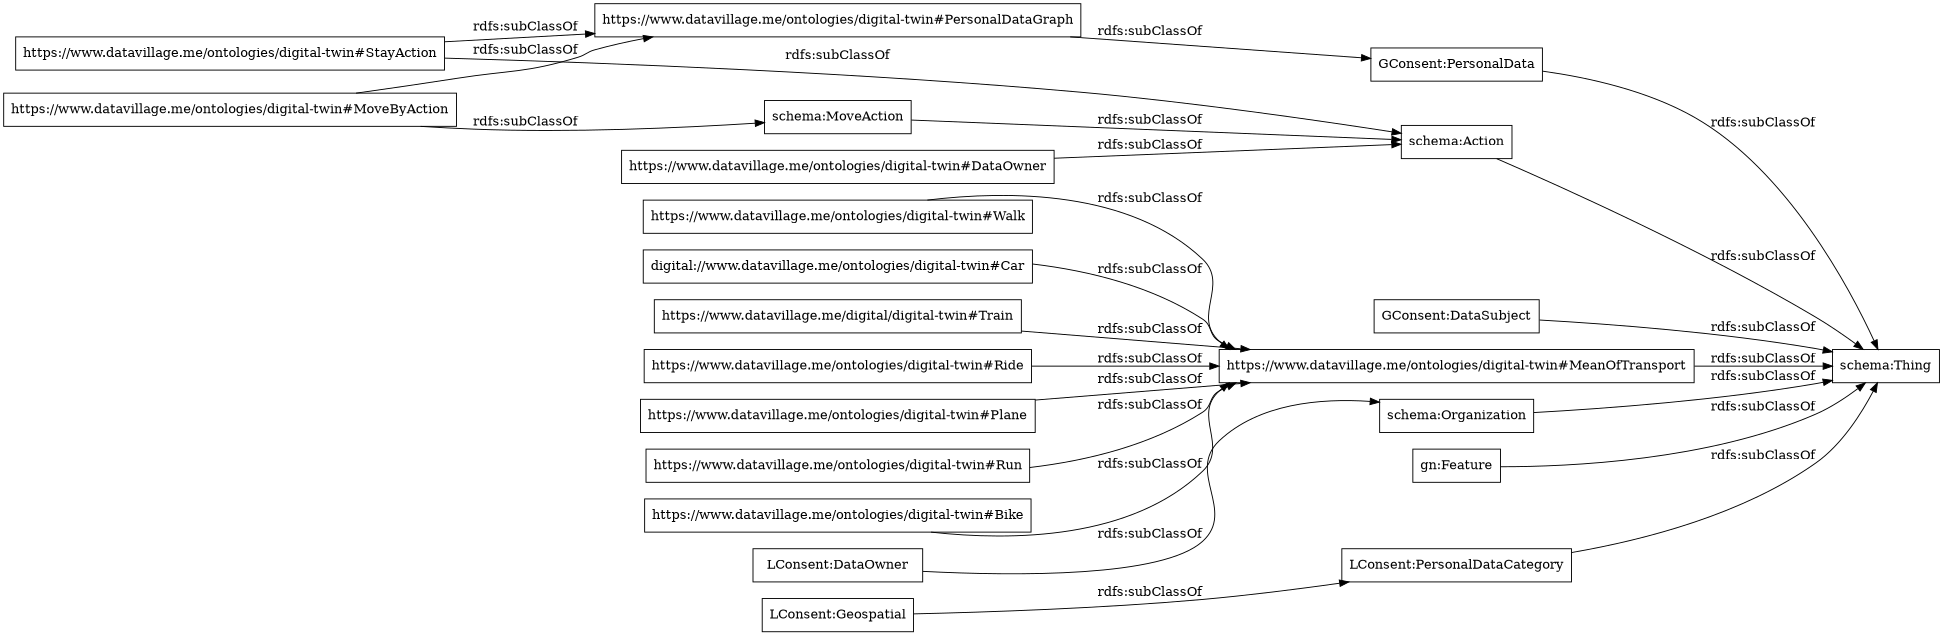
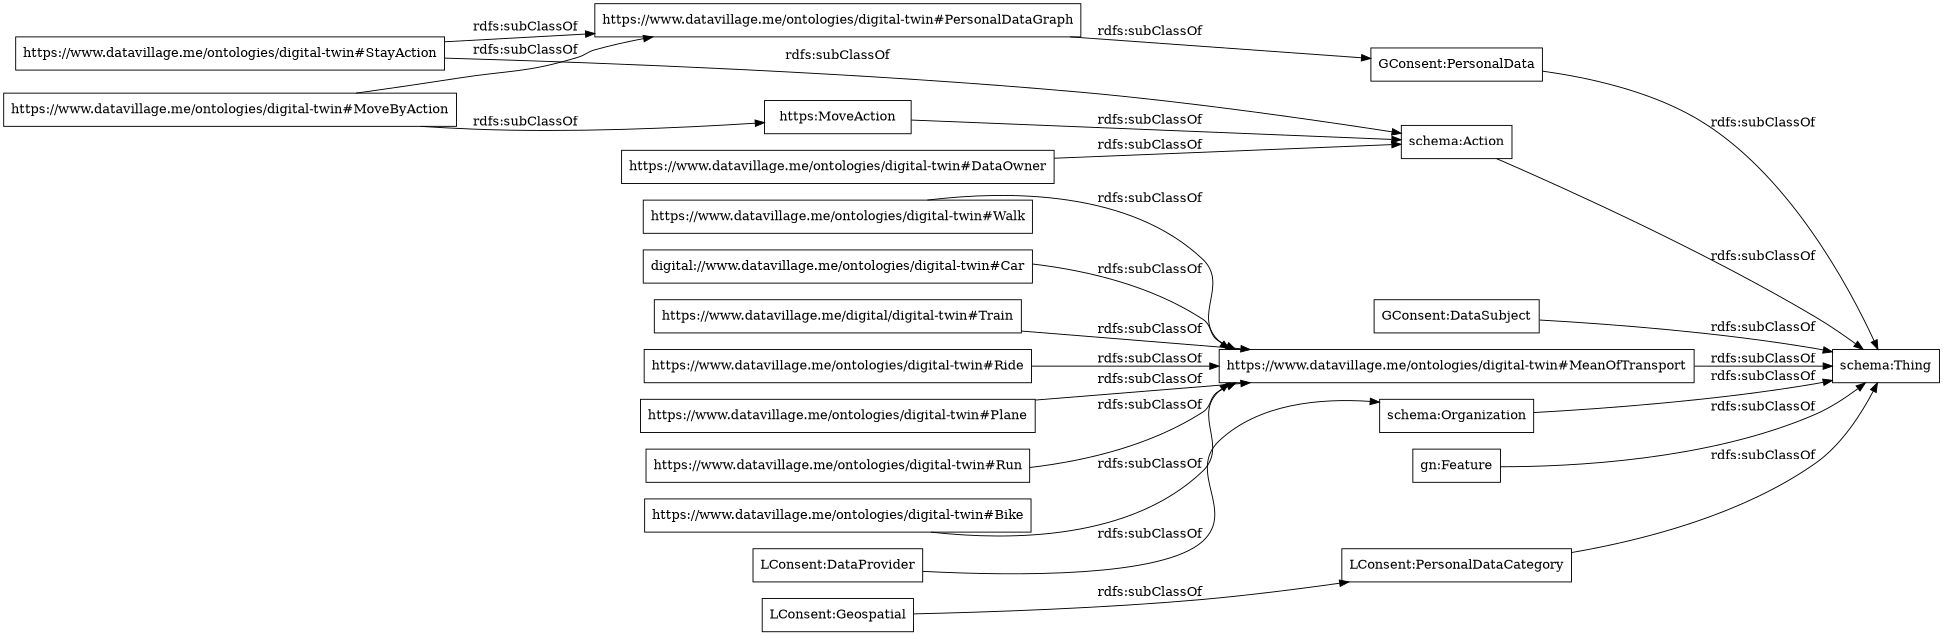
  digraph {
    rankdir=LR
    node [color=black shape=rectangle]
    "https://www.datavillage.me/ontologies/digital-twin#StayAction"
    "schema:Action"
    "https://www.datavillage.me/ontologies/digital-twin#PersonalDataGraph"
    "schema:Thing"
    "GConsent:PersonalData"
    "GConsent:DataSubject"
    "https://www.datavillage.me/ontologies/digital-twin#MoveByAction"
-   "schema:MoveAction"
+   "schema:MoveAction" [label="https:MoveAction"]
    "https://www.datavillage.me/ontologies/digital-twin#Plane"
    "https://www.datavillage.me/ontologies/digital-twin#MeanOfTransport"
    "https://www.datavillage.me/ontologies/digital-twin#Run"
    "https://www.datavillage.me/ontologies/digital-twin#Bike"
    "https://www.datavillage.me/ontologies/digital-twin#Walk"
    "schema:Organization"
-   "LConsent:DataProvider" [label="LConsent:DataOwner"]
+   "LConsent:DataProvider"
    n16 [label="digital://www.datavillage.me/ontologies/digital-twin#Car"]
    n17 [label="https://www.datavillage.me/digital/digital-twin#Train"]
    "https://www.datavillage.me/ontologies/digital-twin#Ride"
    "gn:Feature"
    "https://www.datavillage.me/ontologies/digital-twin#DataOwner"
    "LConsent:Geospatial"
    "LConsent:PersonalDataCategory"
    "https://www.datavillage.me/ontologies/digital-twin#StayAction" -> "schema:Action" [label="rdfs:subClassOf"]
    "https://www.datavillage.me/ontologies/digital-twin#StayAction" -> "https://www.datavillage.me/ontologies/digital-twin#PersonalDataGraph" [label="rdfs:subClassOf"]
    "schema:Action" -> "schema:Thing" [label="rdfs:subClassOf"]
    "https://www.datavillage.me/ontologies/digital-twin#PersonalDataGraph" -> "GConsent:PersonalData" [label="rdfs:subClassOf"]
    "GConsent:PersonalData" -> "schema:Thing" [label="rdfs:subClassOf"]
    "GConsent:DataSubject" -> "schema:Thing" [label="rdfs:subClassOf"]
    "https://www.datavillage.me/ontologies/digital-twin#MoveByAction" -> "https://www.datavillage.me/ontologies/digital-twin#PersonalDataGraph" [label="rdfs:subClassOf"]
    "https://www.datavillage.me/ontologies/digital-twin#MoveByAction" -> "schema:MoveAction" [label="rdfs:subClassOf"]
    "schema:MoveAction" -> "schema:Action" [label="rdfs:subClassOf"]
    "https://www.datavillage.me/ontologies/digital-twin#Plane" -> "https://www.datavillage.me/ontologies/digital-twin#MeanOfTransport" [label="rdfs:subClassOf"]
    "https://www.datavillage.me/ontologies/digital-twin#MeanOfTransport" -> "schema:Thing" [label="rdfs:subClassOf"]
    "https://www.datavillage.me/ontologies/digital-twin#Run" -> "https://www.datavillage.me/ontologies/digital-twin#MeanOfTransport" [label="rdfs:subClassOf"]
    "https://www.datavillage.me/ontologies/digital-twin#Bike" -> "https://www.datavillage.me/ontologies/digital-twin#MeanOfTransport" [label="rdfs:subClassOf"]
    "https://www.datavillage.me/ontologies/digital-twin#Walk" -> "https://www.datavillage.me/ontologies/digital-twin#MeanOfTransport" [label="rdfs:subClassOf"]
    "schema:Organization" -> "schema:Thing" [label="rdfs:subClassOf"]
    "LConsent:DataProvider" -> "schema:Organization" [label="rdfs:subClassOf"]
    n16 -> "https://www.datavillage.me/ontologies/digital-twin#MeanOfTransport" [label="rdfs:subClassOf"]
    n17 -> "https://www.datavillage.me/ontologies/digital-twin#MeanOfTransport" [label="rdfs:subClassOf"]
    "https://www.datavillage.me/ontologies/digital-twin#Ride" -> "https://www.datavillage.me/ontologies/digital-twin#MeanOfTransport" [label="rdfs:subClassOf"]
    "gn:Feature" -> "schema:Thing" [label="rdfs:subClassOf"]
    "https://www.datavillage.me/ontologies/digital-twin#DataOwner" -> "schema:Action" [label="rdfs:subClassOf"]
    "LConsent:Geospatial" -> "LConsent:PersonalDataCategory" [label="rdfs:subClassOf"]
    "LConsent:PersonalDataCategory" -> "schema:Thing" [label="rdfs:subClassOf"]
  }
